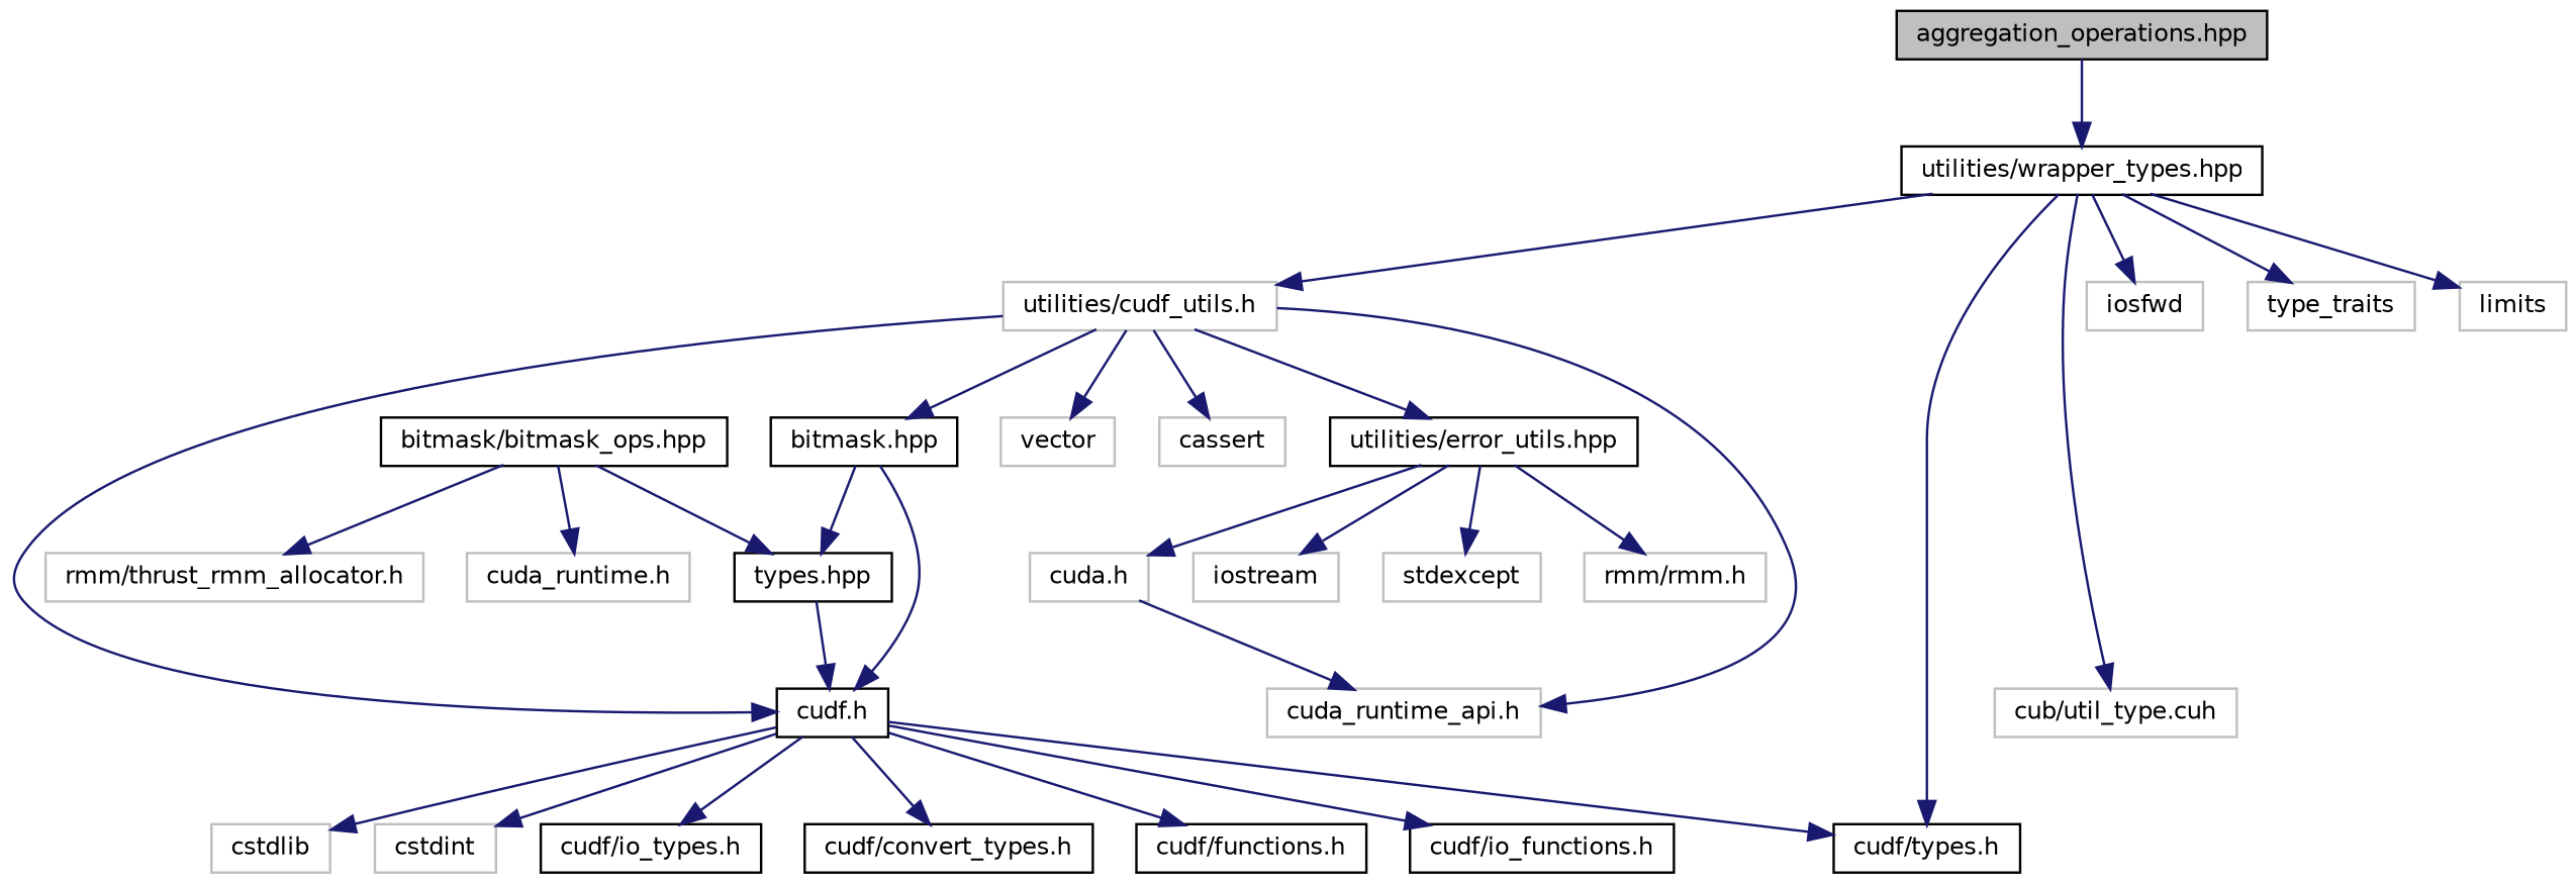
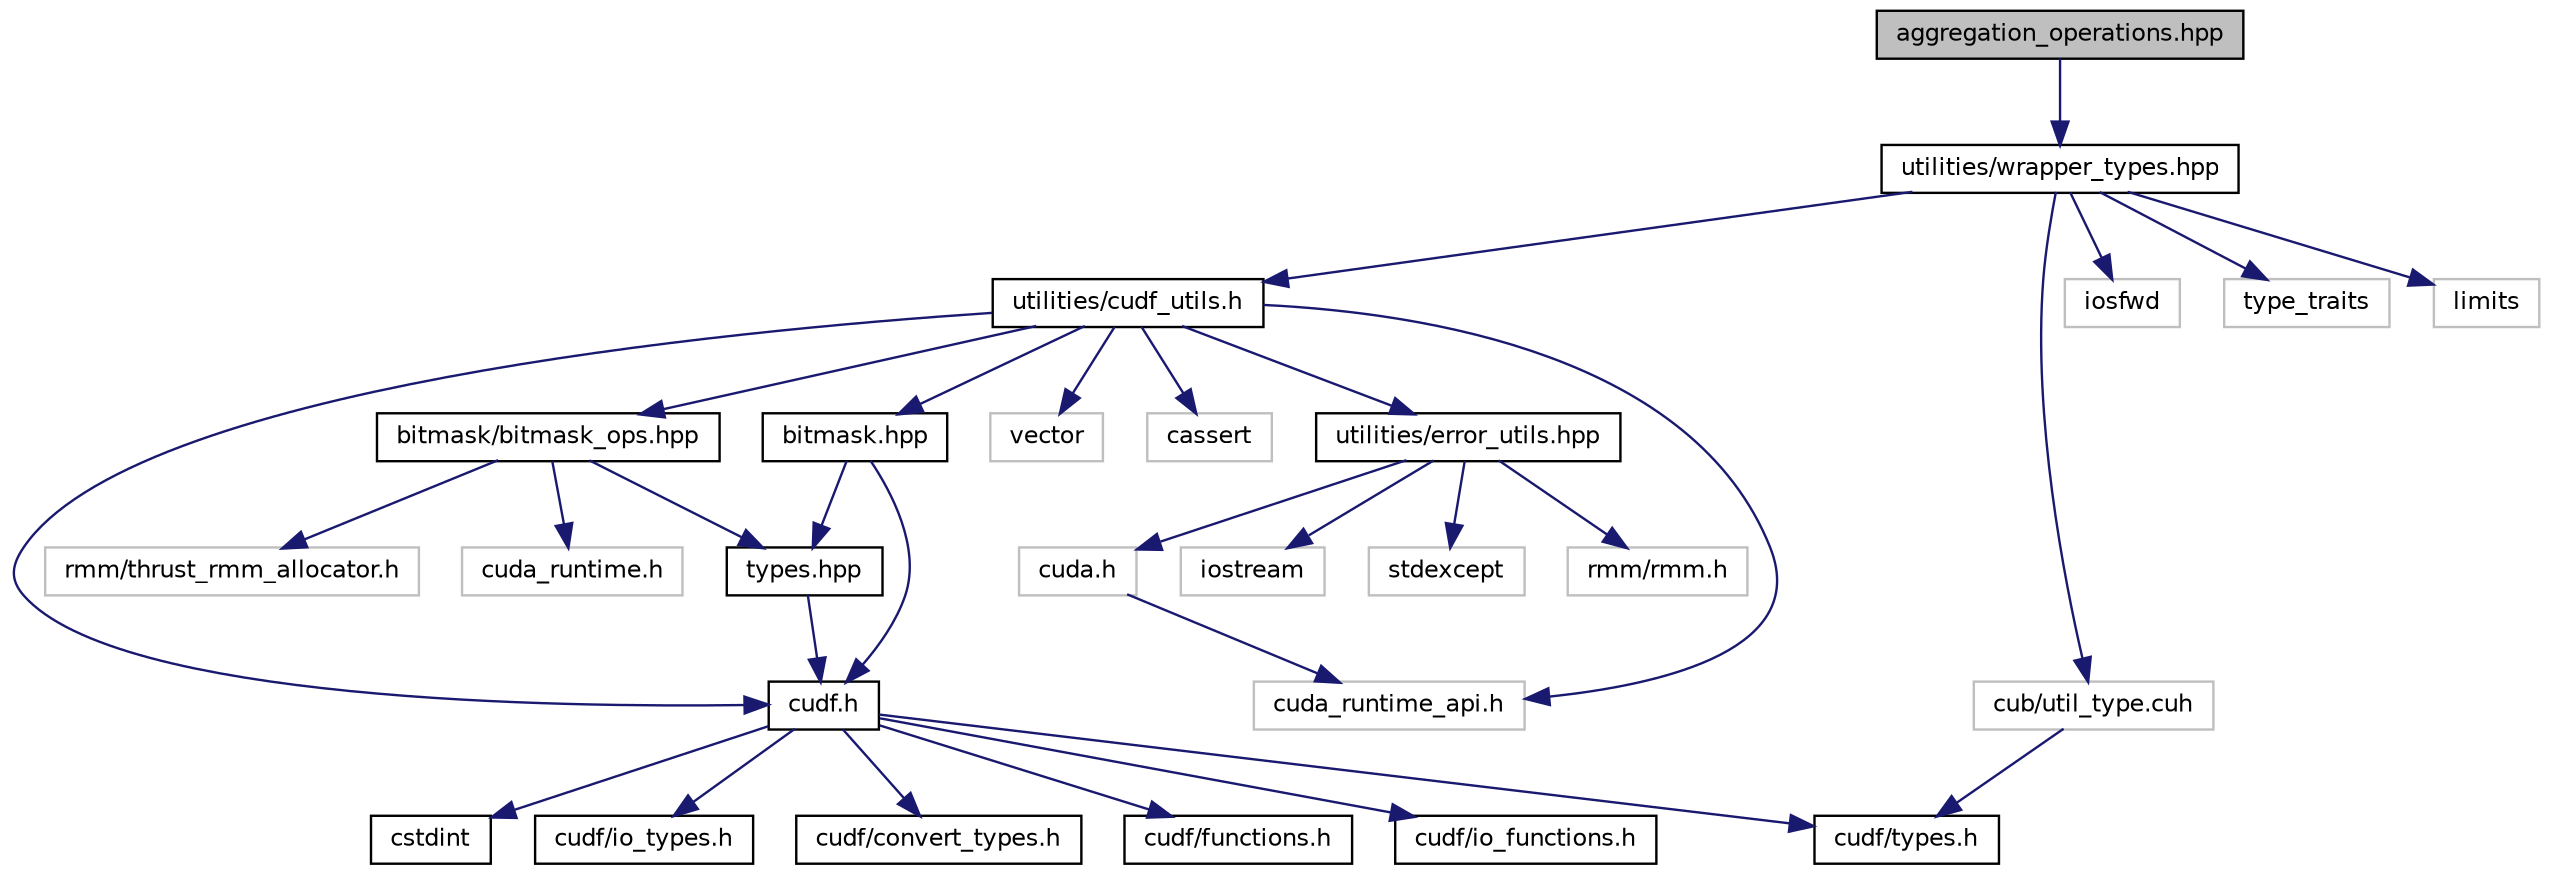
  digraph {
    node [color=grey75 fillcolor=white fontname=Helvetica fontsize=10 shape=record style=filled]
    edge [color=midnightblue fontname=Helvetica fontsize=10 labelfontname=Helvetica labelfontsize=10 style=solid]
    n1 [color=black fillcolor=grey75 fontcolor=black height=0.2 label="aggregation_operations.hpp" width=0.4]
    n2 [color=black height=0.2 label="utilities/wrapper_types.hpp" width=0.4]
-   n3 [height=0.2 label="utilities/cudf_utils.h" width=0.4]
+   n3 [color=black height=0.2 label="utilities/cudf_utils.h" width=0.4]
    n4 [color=black height=0.2 label="utilities/error_utils.hpp" width=0.4]
    n5 [height=0.2 label="cuda_runtime_api.h" width=0.4]
    n6 [color=black height=0.2 label="cudf.h" width=0.4]
    n7 [color=black height=0.2 label="bitmask/bitmask_ops.hpp" width=0.4]
    n8 [color=black height=0.2 label="bitmask.hpp" width=0.4]
    n9 [height=0.2 label=vector width=0.4]
    n10 [height=0.2 label=cassert width=0.4]
    n11 [color=black height=0.2 label="cudf/types.h" width=0.4]
    n12 [height=0.2 label="cub/util_type.cuh" width=0.4]
    n13 [height=0.2 label=iosfwd width=0.4]
    n14 [height=0.2 label=type_traits width=0.4]
    n15 [height=0.2 label=limits width=0.4]
    n16 [height=0.2 label="cuda.h" width=0.4]
    n17 [height=0.2 label=iostream width=0.4]
    n18 [height=0.2 label=stdexcept width=0.4]
    n19 [height=0.2 label="rmm/rmm.h" width=0.4]
-   n20 [height=0.2 label=cstdlib width=0.4]
-   n21 [height=0.2 label=cstdint width=0.4]
+   n21 [color=black height=0.2 label=cstdint width=0.4]
    n22 [color=black height=0.2 label="cudf/io_types.h" width=0.4]
    n23 [color=black height=0.2 label="cudf/convert_types.h" width=0.4]
    n24 [color=black height=0.2 label="cudf/functions.h" width=0.4]
    n25 [color=black height=0.2 label="cudf/io_functions.h" width=0.4]
    n26 [color=black height=0.2 label="types.hpp" width=0.4]
    n27 [height=0.2 label="cuda_runtime.h" width=0.4]
    n28 [height=0.2 label="rmm/thrust_rmm_allocator.h" width=0.4]
    n1 -> n2
    n2 -> n3
-   n2 -> n11
+   n12 -> n11
    n2 -> n12
    n2 -> n13
    n2 -> n14
    n2 -> n15
    n3 -> n4
    n3 -> n5
    n3 -> n6
+   n3 -> n7
    n3 -> n8
    n3 -> n9
    n3 -> n10
    n4 -> n16
    n4 -> n17
    n4 -> n18
    n4 -> n19
    n6 -> n11
-   n6 -> n20
    n6 -> n21
    n6 -> n22
    n6 -> n23
    n6 -> n24
    n6 -> n25
    n7 -> n26
    n7 -> n27
    n7 -> n28
    n8 -> n6
    n8 -> n26
    n16 -> n5
    n26 -> n6
  }
